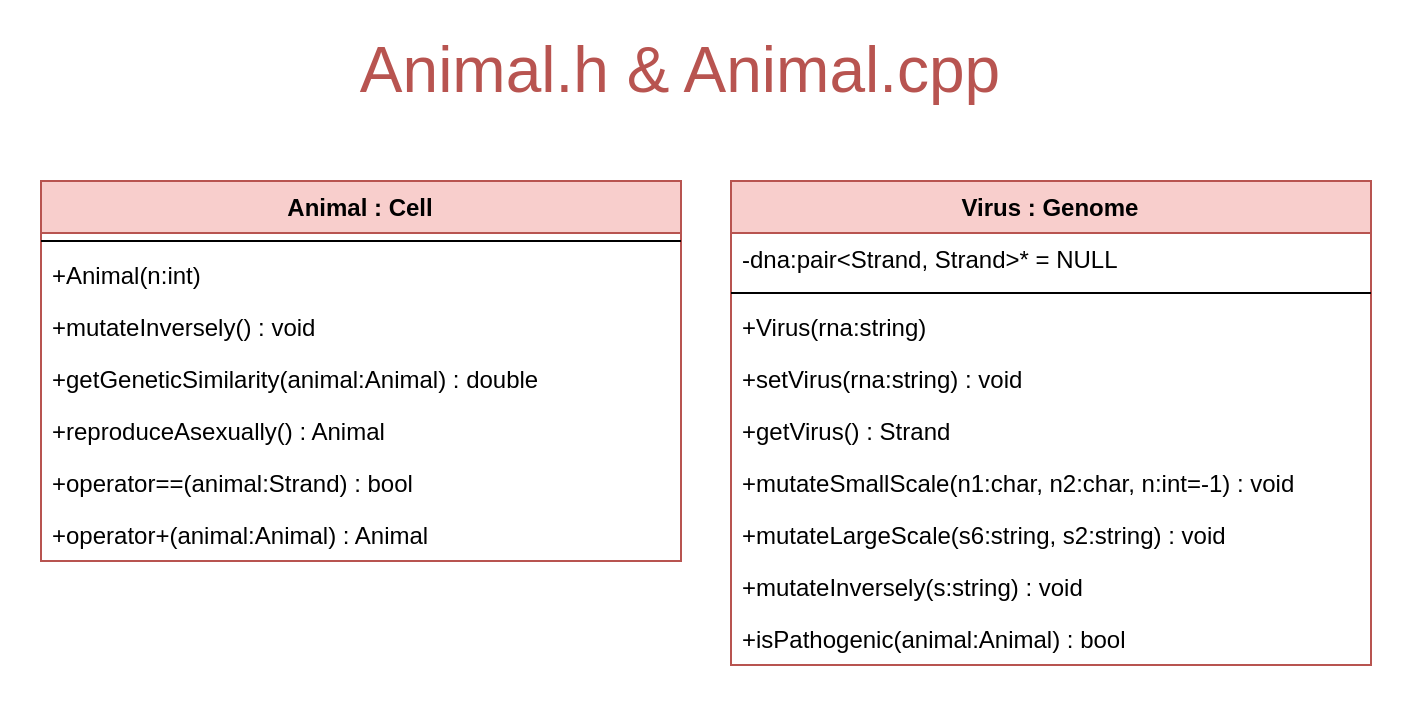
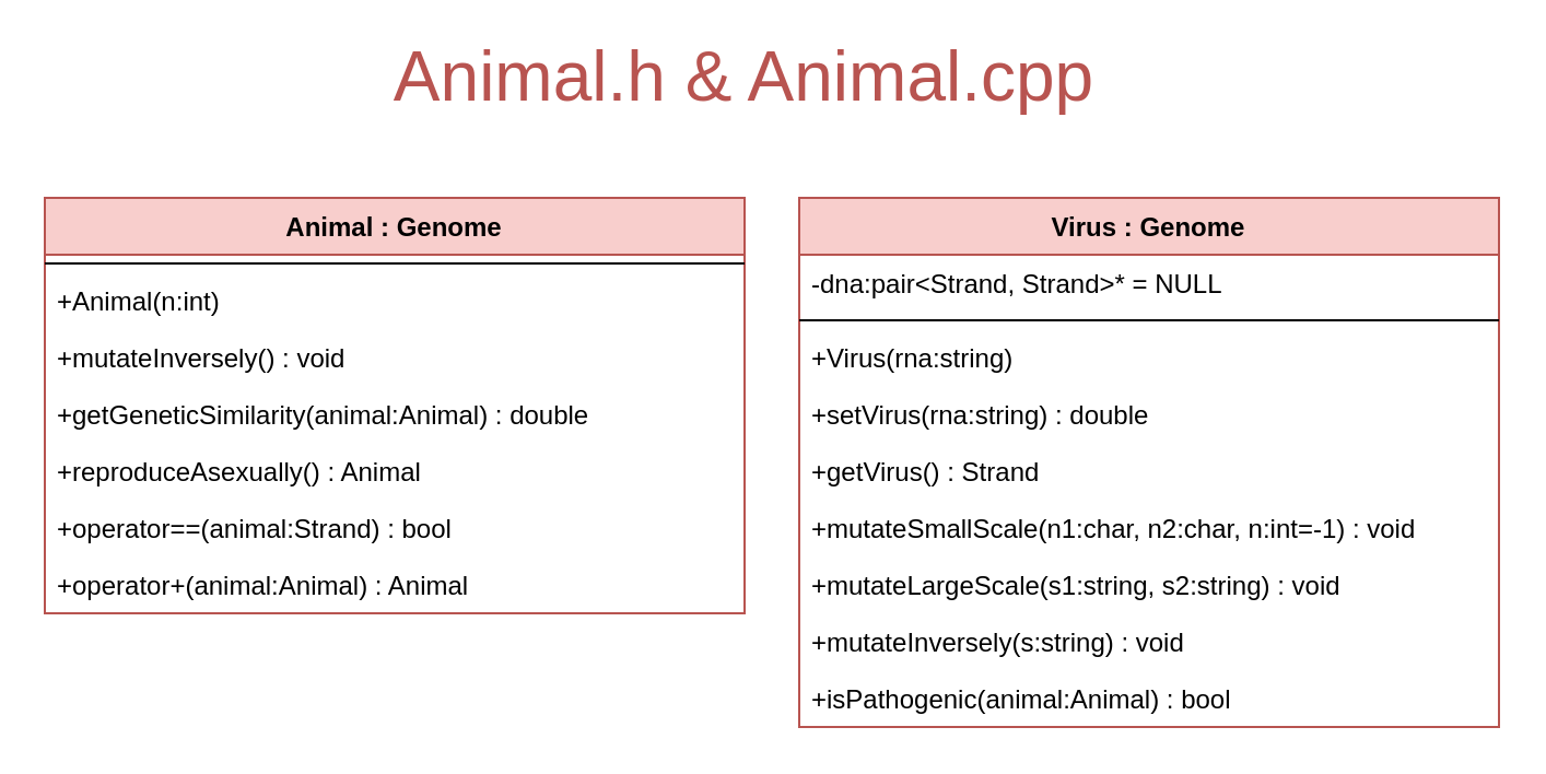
  <mxCell id="0" />
  <mxCell id="1" parent="0" />
  <mxCell id="2" value="Virus : Genome" style="swimlane;fontStyle=1;align=center;verticalAlign=top;childLayout=stackLayout;horizontal=1;startSize=26;horizontalStack=0;resizeParent=1;resizeLast=0;collapsible=1;marginBottom=0;rounded=0;shadow=0;strokeWidth=1;fillColor=#f8cecc;strokeColor=#b85450;swimlaneFillColor=default;" parent="1" vertex="1"><mxGeometry x="365" y="90" width="320" height="242" as="geometry"><mxRectangle x="130" y="380" width="160" height="26" as="alternateBounds" /></mxGeometry></mxCell>
  <mxCell id="3" value="-dna:pair&lt;Strand, Strand&gt;* = NULL" style="text;align=left;verticalAlign=top;spacingLeft=4;spacingRight=4;overflow=hidden;rotatable=0;points=[[0,0.5],[1,0.5]];portConstraint=eastwest;" parent="2" vertex="1"><mxGeometry y="26" width="320" height="26" as="geometry" /></mxCell>
  <mxCell id="4" value="" style="line;html=1;strokeWidth=1;align=left;verticalAlign=middle;spacingTop=-1;spacingLeft=3;spacingRight=3;rotatable=0;labelPosition=right;points=[];portConstraint=eastwest;" parent="2" vertex="1"><mxGeometry y="52" width="320" height="8" as="geometry" /></mxCell>
  <mxCell id="5" value="+Virus(rna:string)" style="text;align=left;verticalAlign=top;spacingLeft=4;spacingRight=4;overflow=hidden;rotatable=0;points=[[0,0.5],[1,0.5]];portConstraint=eastwest;" parent="2" vertex="1"><mxGeometry y="60" width="320" height="26" as="geometry" /></mxCell>
- <mxCell id="6" value="+setVirus(rna:string) : void" style="text;align=left;verticalAlign=top;spacingLeft=4;spacingRight=4;overflow=hidden;rotatable=0;points=[[0,0.5],[1,0.5]];portConstraint=eastwest;" parent="2" vertex="1"><mxGeometry y="86" width="320" height="26" as="geometry" /></mxCell>
+ <mxCell id="6" value="+setVirus(rna:string) : double" style="text;align=left;verticalAlign=top;spacingLeft=4;spacingRight=4;overflow=hidden;rotatable=0;points=[[0,0.5],[1,0.5]];portConstraint=eastwest;" parent="2" vertex="1"><mxGeometry y="86" width="320" height="26" as="geometry" /></mxCell>
  <mxCell id="7" value="+getVirus() : Strand" style="text;align=left;verticalAlign=top;spacingLeft=4;spacingRight=4;overflow=hidden;rotatable=0;points=[[0,0.5],[1,0.5]];portConstraint=eastwest;" parent="2" vertex="1"><mxGeometry y="112" width="320" height="26" as="geometry" /></mxCell>
  <mxCell id="8" value="+mutateSmallScale(n1:char, n2:char, n:int=-1) : void" style="text;align=left;verticalAlign=top;spacingLeft=4;spacingRight=4;overflow=hidden;rotatable=0;points=[[0,0.5],[1,0.5]];portConstraint=eastwest;" parent="2" vertex="1"><mxGeometry y="138" width="320" height="26" as="geometry" /></mxCell>
- <mxCell id="9" value="+mutateLargeScale(s6:string, s2:string) : void" style="text;align=left;verticalAlign=top;spacingLeft=4;spacingRight=4;overflow=hidden;rotatable=0;points=[[0,0.5],[1,0.5]];portConstraint=eastwest;" parent="2" vertex="1"><mxGeometry y="164" width="320" height="26" as="geometry" /></mxCell>
+ <mxCell id="9" value="+mutateLargeScale(s1:string, s2:string) : void" style="text;align=left;verticalAlign=top;spacingLeft=4;spacingRight=4;overflow=hidden;rotatable=0;points=[[0,0.5],[1,0.5]];portConstraint=eastwest;" parent="2" vertex="1"><mxGeometry y="164" width="320" height="26" as="geometry" /></mxCell>
  <mxCell id="10" value="+mutateInversely(s:string) : void" style="text;align=left;verticalAlign=top;spacingLeft=4;spacingRight=4;overflow=hidden;rotatable=0;points=[[0,0.5],[1,0.5]];portConstraint=eastwest;" parent="2" vertex="1"><mxGeometry y="190" width="320" height="26" as="geometry" /></mxCell>
  <mxCell id="11" value="+isPathogenic(animal:Animal) : bool" style="text;align=left;verticalAlign=top;spacingLeft=4;spacingRight=4;overflow=hidden;rotatable=0;points=[[0,0.5],[1,0.5]];portConstraint=eastwest;" parent="2" vertex="1"><mxGeometry y="216" width="320" height="26" as="geometry" /></mxCell>
- <mxCell id="12" value="Animal : Cell" style="swimlane;fontStyle=1;align=center;verticalAlign=top;childLayout=stackLayout;horizontal=1;startSize=26;horizontalStack=0;resizeParent=1;resizeLast=0;collapsible=1;marginBottom=0;rounded=0;shadow=0;strokeWidth=1;fillColor=#f8cecc;strokeColor=#B85450;swimlaneFillColor=default;" parent="1" vertex="1"><mxGeometry x="20" y="90" width="320" height="190" as="geometry"><mxRectangle x="130" y="380" width="160" height="26" as="alternateBounds" /></mxGeometry></mxCell>
+ <mxCell id="12" value="Animal : Genome" style="swimlane;fontStyle=1;align=center;verticalAlign=top;childLayout=stackLayout;horizontal=1;startSize=26;horizontalStack=0;resizeParent=1;resizeLast=0;collapsible=1;marginBottom=0;rounded=0;shadow=0;strokeWidth=1;fillColor=#f8cecc;strokeColor=#B85450;swimlaneFillColor=default;" parent="1" vertex="1"><mxGeometry x="20" y="90" width="320" height="190" as="geometry"><mxRectangle x="130" y="380" width="160" height="26" as="alternateBounds" /></mxGeometry></mxCell>
  <mxCell id="13" value="" style="line;html=1;strokeWidth=1;align=left;verticalAlign=middle;spacingTop=-1;spacingLeft=3;spacingRight=3;rotatable=0;labelPosition=right;points=[];portConstraint=eastwest;" parent="12" vertex="1"><mxGeometry y="26" width="320" height="8" as="geometry" /></mxCell>
  <mxCell id="14" value="+Animal(n:int)" style="text;align=left;verticalAlign=top;spacingLeft=4;spacingRight=4;overflow=hidden;rotatable=0;points=[[0,0.5],[1,0.5]];portConstraint=eastwest;" parent="12" vertex="1"><mxGeometry y="34" width="320" height="26" as="geometry" /></mxCell>
  <mxCell id="15" value="+mutateInversely() : void" style="text;align=left;verticalAlign=top;spacingLeft=4;spacingRight=4;overflow=hidden;rotatable=0;points=[[0,0.5],[1,0.5]];portConstraint=eastwest;" parent="12" vertex="1"><mxGeometry y="60" width="320" height="26" as="geometry" /></mxCell>
  <mxCell id="16" value="+getGeneticSimilarity(animal:Animal) : double" style="text;align=left;verticalAlign=top;spacingLeft=4;spacingRight=4;overflow=hidden;rotatable=0;points=[[0,0.5],[1,0.5]];portConstraint=eastwest;" parent="12" vertex="1"><mxGeometry y="86" width="320" height="26" as="geometry" /></mxCell>
  <mxCell id="17" value="+reproduceAsexually() : Animal" style="text;align=left;verticalAlign=top;spacingLeft=4;spacingRight=4;overflow=hidden;rotatable=0;points=[[0,0.5],[1,0.5]];portConstraint=eastwest;" parent="12" vertex="1"><mxGeometry y="112" width="320" height="26" as="geometry" /></mxCell>
  <mxCell id="18" value="+operator==(animal:Strand) : bool" style="text;align=left;verticalAlign=top;spacingLeft=4;spacingRight=4;overflow=hidden;rotatable=0;points=[[0,0.5],[1,0.5]];portConstraint=eastwest;" parent="12" vertex="1"><mxGeometry y="138" width="320" height="26" as="geometry" /></mxCell>
  <mxCell id="19" value="+operator+(animal:Animal) : Animal" style="text;align=left;verticalAlign=top;spacingLeft=4;spacingRight=4;overflow=hidden;rotatable=0;points=[[0,0.5],[1,0.5]];portConstraint=eastwest;" parent="12" vertex="1"><mxGeometry y="164" width="320" height="26" as="geometry" /></mxCell>
  <mxCell id="20" value="&lt;span style=&quot;font-size: 32px;&quot;&gt;Animal.h&lt;/span&gt; &amp;amp; &lt;span style=&quot;font-size: 32px;&quot;&gt;Animal.cpp&lt;/span&gt;" style="text;html=1;strokeColor=none;fillColor=none;align=center;verticalAlign=middle;whiteSpace=wrap;rounded=0;fontSize=32;fontColor=#B85450;" parent="1" vertex="1"><mxGeometry x="135" y="20" width="410" height="30" as="geometry" /></mxCell>
